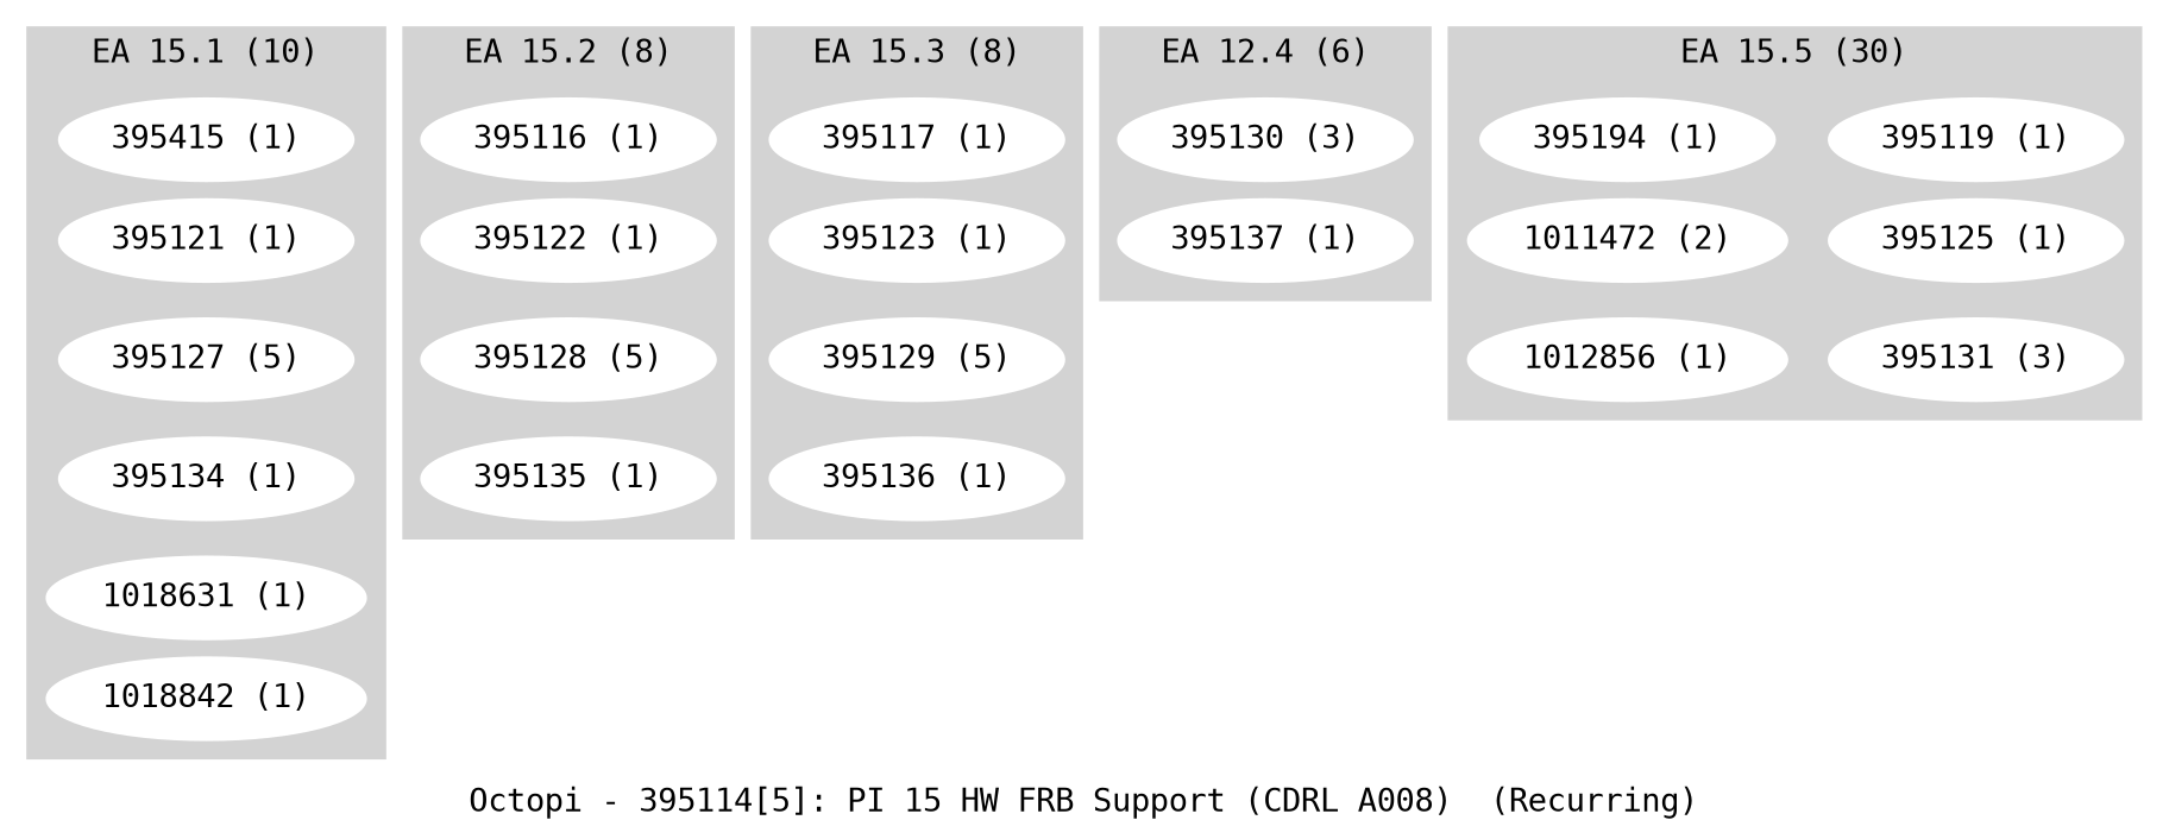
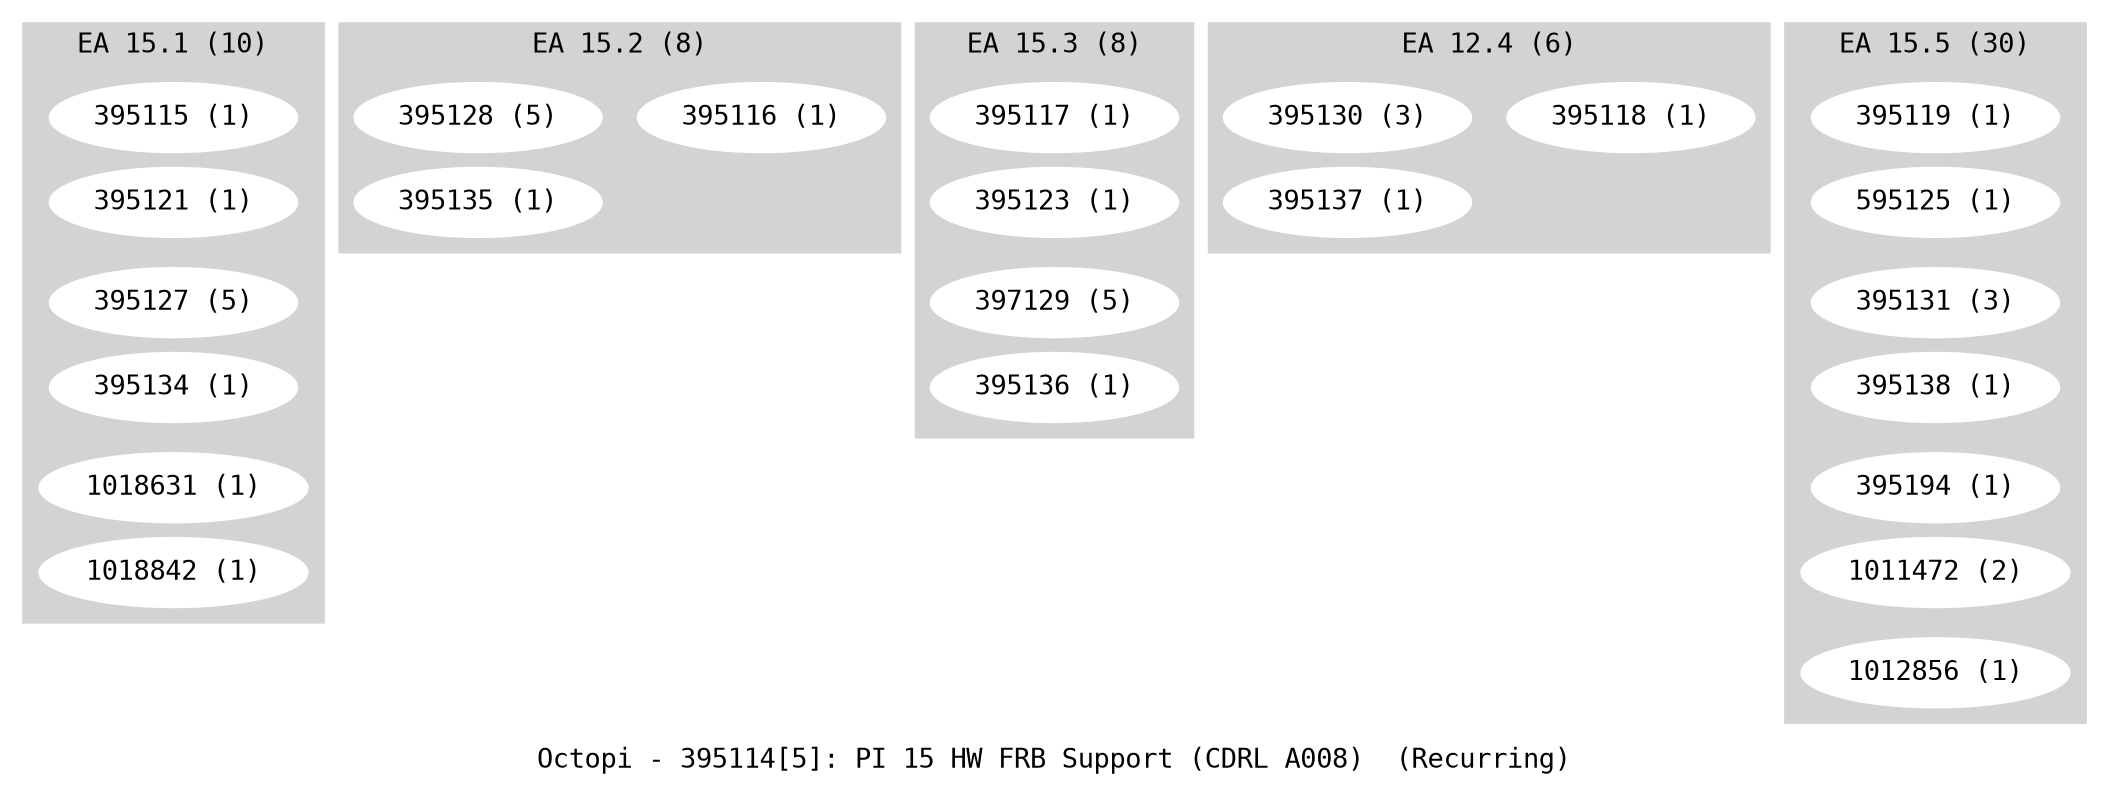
  digraph {
    fontname="DejaVu Sans Mono"
    label="Octopi - 395114[5]: PI 15 HW FRB Support (CDRL A008)  (Recurring)"
    ranksep=.1
    node [color=white fontname="DejaVu Sans Mono" style=filled]
    edge [fontname="DejaVu Sans Mono" style=invis]
-   "395115 (1)" [label="395415 (1)"]
+   "395115 (1)"
    "395121 (1)"
    "395127 (5)"
    "395134 (1)"
    "1018631 (1)"
    "1018842 (1)"
    "395116 (1)"
-   "395122 (1)"
    "395128 (5)"
    "395135 (1)"
    "395117 (1)"
    "395123 (1)"
-   "395129 (5)"
+   "395129 (5)" [label="397129 (5)"]
    "395136 (1)"
+   "395118 (1)"
    "395130 (3)"
    "395137 (1)"
    "395119 (1)"
-   "395125 (1)"
+   "395125 (1)" [label="595125 (1)"]
    "395131 (3)"
+   "395138 (1)"
    "395194 (1)"
    "1011472 (2)"
    "1012856 (1)"
    subgraph cluster_1 {
      color=lightgrey
      label="EA 15.1 (10)"
      style=filled
      "395115 (1)"
      "395121 (1)"
      "395127 (5)"
      "395134 (1)"
      "1018631 (1)"
      "1018842 (1)"
    }
    subgraph cluster_2 {
      color=lightgrey
      label="EA 15.2 (8)"
      style=filled
      "395116 (1)"
-     "395122 (1)"
      "395128 (5)"
      "395135 (1)"
    }
    subgraph cluster_3 {
      color=lightgrey
      label="EA 15.3 (8)"
      style=filled
      "395117 (1)"
      "395123 (1)"
      "395129 (5)"
      "395136 (1)"
    }
    subgraph cluster_4 {
      color=lightgrey
      label="EA 12.4 (6)"
      style=filled
+     "395118 (1)"
      "395130 (3)"
      "395137 (1)"
    }
    subgraph cluster_5 {
      color=lightgrey
      label="EA 15.5 (30)"
      style=filled
      "395119 (1)"
      "395125 (1)"
      "395131 (3)"
+     "395138 (1)"
      "395194 (1)"
      "1011472 (2)"
      "1012856 (1)"
    }
    "395115 (1)" -> "395121 (1)"
    "395121 (1)" -> "395127 (5)"
    "395127 (5)" -> "395134 (1)"
    "395134 (1)" -> "1018631 (1)"
    "1018631 (1)" -> "1018842 (1)"
-   "395116 (1)" -> "395122 (1)"
-   "395122 (1)" -> "395128 (5)"
    "395128 (5)" -> "395135 (1)"
    "395117 (1)" -> "395123 (1)"
    "395123 (1)" -> "395129 (5)"
    "395129 (5)" -> "395136 (1)"
    "395130 (3)" -> "395137 (1)"
    "395119 (1)" -> "395125 (1)"
    "395125 (1)" -> "395131 (3)"
+   "395131 (3)" -> "395138 (1)"
+   "395138 (1)" -> "395194 (1)"
    "395194 (1)" -> "1011472 (2)"
    "1011472 (2)" -> "1012856 (1)"
  }
